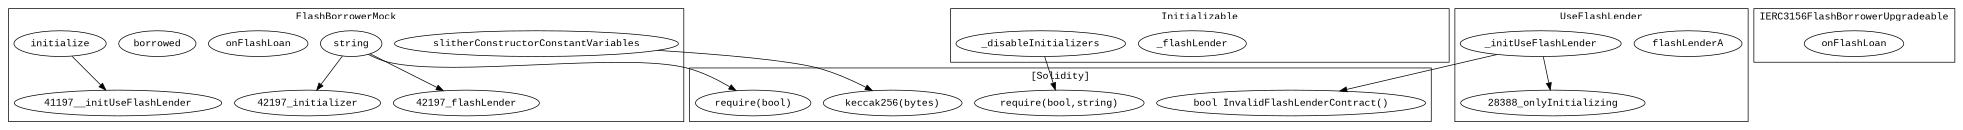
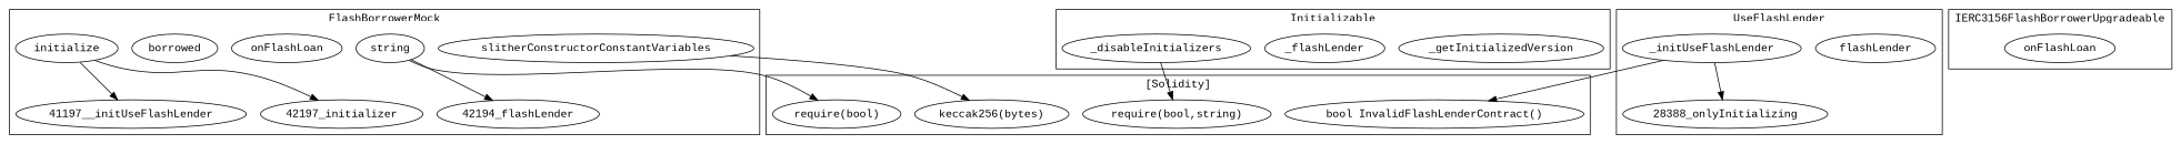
  strict digraph {
    fontname="Liberation Mono"
    node [fontname="Liberation Mono"]
    edge [fontname="Liberation Mono"]
    n1 [label=string]
-   "42197_flashLender"
+   "42197_flashLender" [label="42194_flashLender"]
    n3 [label=slitherConstructorConstantVariables]
    n4 [label=onFlashLoan]
    n5 [label=borrowed]
    n6 [label=initialize]
    "42197_initializer"
    n8 [label="41197__initUseFlashLender"]
+   n9 [label=_getInitializedVersion]
    n10 [label=_flashLender]
    n11 [label=_disableInitializers]
-   n12 [label=flashLenderA]
+   n12 [label=flashLender]
    n13 [label=_initUseFlashLender]
    "28388_onlyInitializing"
    n15 [label=onFlashLoan]
    "require(bool,string)"
    "require(bool)"
    "keccak256(bytes)"
    n19 [label="bool InvalidFlashLenderContract()"]
    subgraph cluster_1 {
      label=FlashBorrowerMock
      n1
      "42197_flashLender"
      n3
      n4
      n5
      n6
      "42197_initializer"
      n8
    }
    subgraph cluster_2 {
      label=Initializable
+     n9
      n10
      n11
    }
    subgraph cluster_3 {
      label=UseFlashLender
      n12
      n13
      "28388_onlyInitializing"
    }
    subgraph cluster_4 {
      label=IERC3156FlashBorrowerUpgradeable
      n15
    }
    subgraph cluster_5 {
      label="[Solidity]"
      "require(bool,string)"
      "require(bool)"
      "keccak256(bytes)"
      n19
    }
    n1 -> "42197_flashLender"
    n1 -> "require(bool)"
    n3 -> "keccak256(bytes)"
-   n1 -> "42197_initializer"
+   n6 -> "42197_initializer"
    n6 -> n8
    n11 -> "require(bool,string)"
    n13 -> "28388_onlyInitializing"
    n13 -> n19
  }
